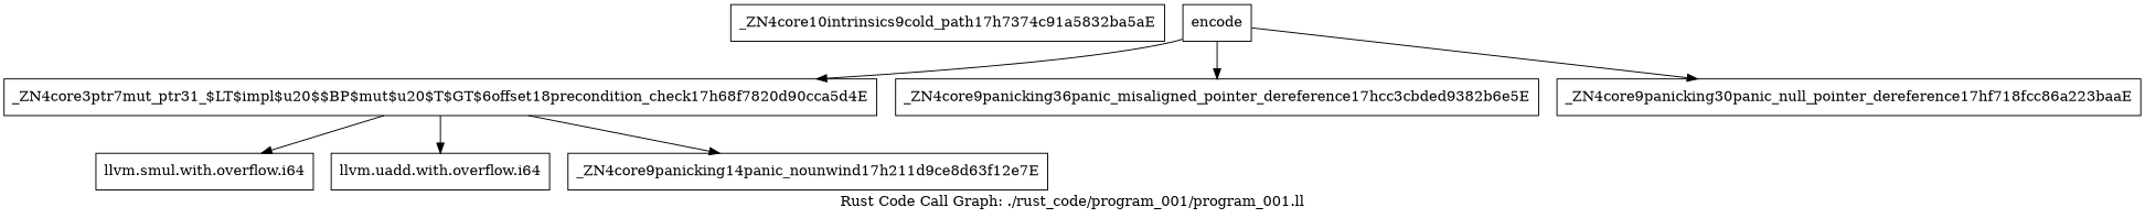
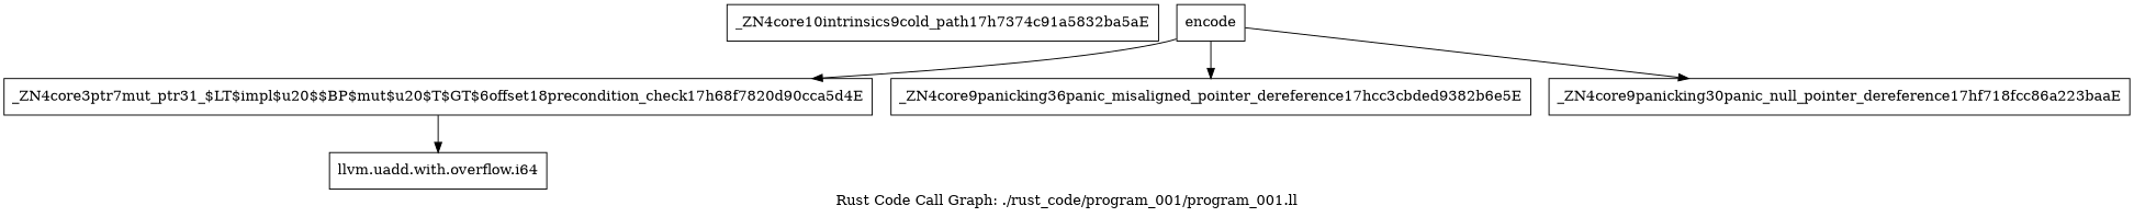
  digraph {
    label="Rust Code Call Graph: ./rust_code/program_001/program_001.ll"
    node [shape=record]
    n1 [label="{_ZN4core10intrinsics9cold_path17h7374c91a5832ba5aE}"]
    n2 [label="{_ZN4core3ptr7mut_ptr31_$LT$impl$u20$$BP$mut$u20$T$GT$6offset18precondition_check17h68f7820d90cca5d4E}"]
-   n3 [label="{llvm.smul.with.overflow.i64}"]
    n4 [label="{llvm.uadd.with.overflow.i64}"]
-   n5 [label="{_ZN4core9panicking14panic_nounwind17h211d9ce8d63f12e7E}"]
    n6 [label="{encode}"]
    n7 [label="{_ZN4core9panicking36panic_misaligned_pointer_dereference17hcc3cbded9382b6e5E}"]
    n8 [label="{_ZN4core9panicking30panic_null_pointer_dereference17hf718fcc86a223baaE}"]
-   n2 -> n3
    n2 -> n4
-   n2 -> n5
    n6 -> n2
    n6 -> n7
    n6 -> n8
  }
